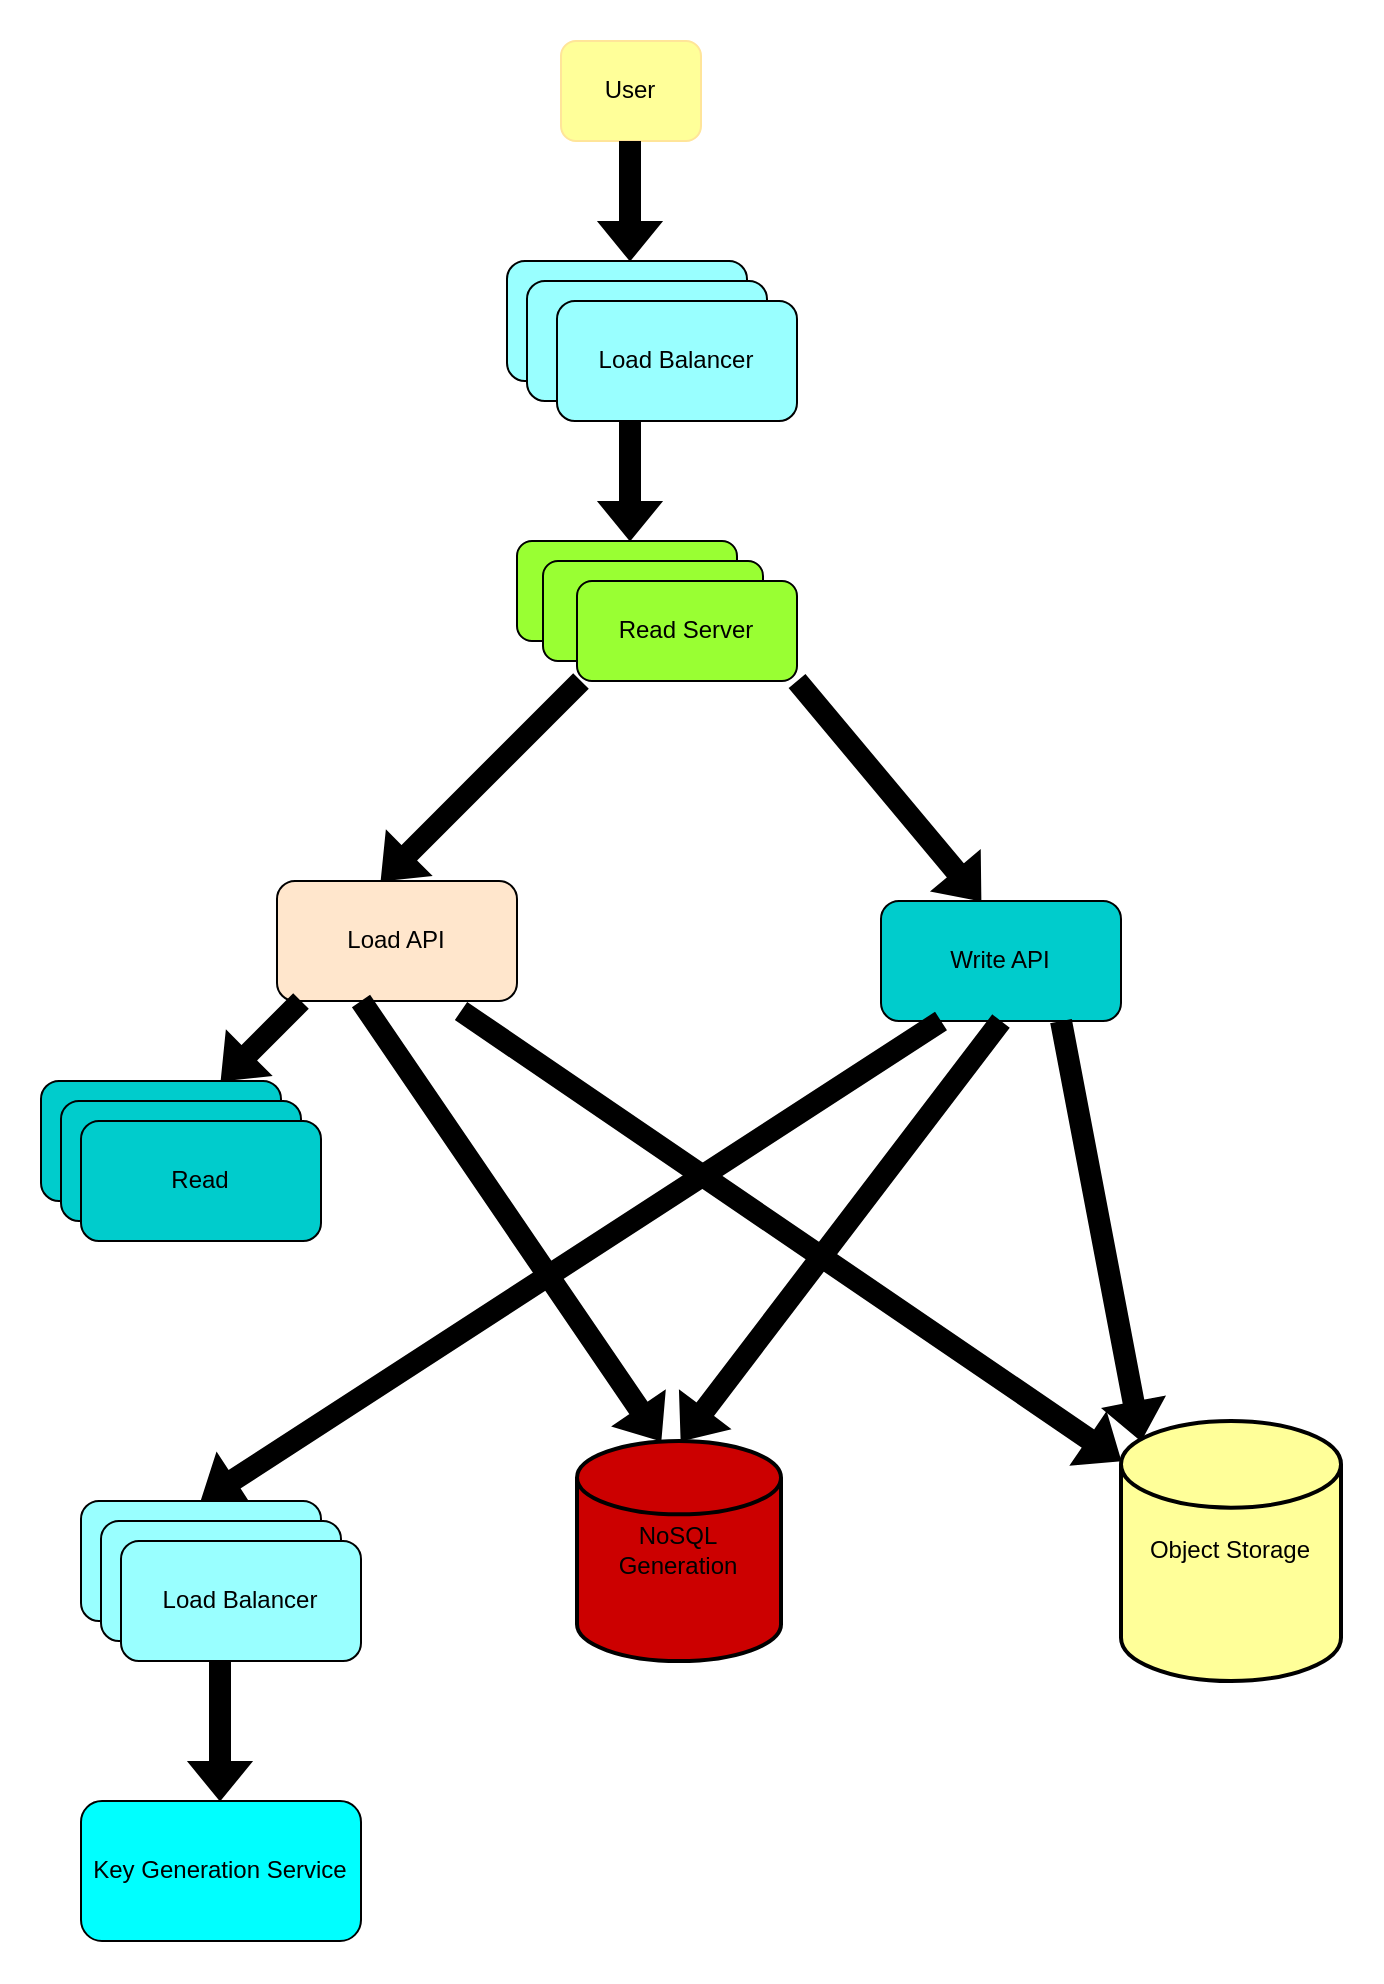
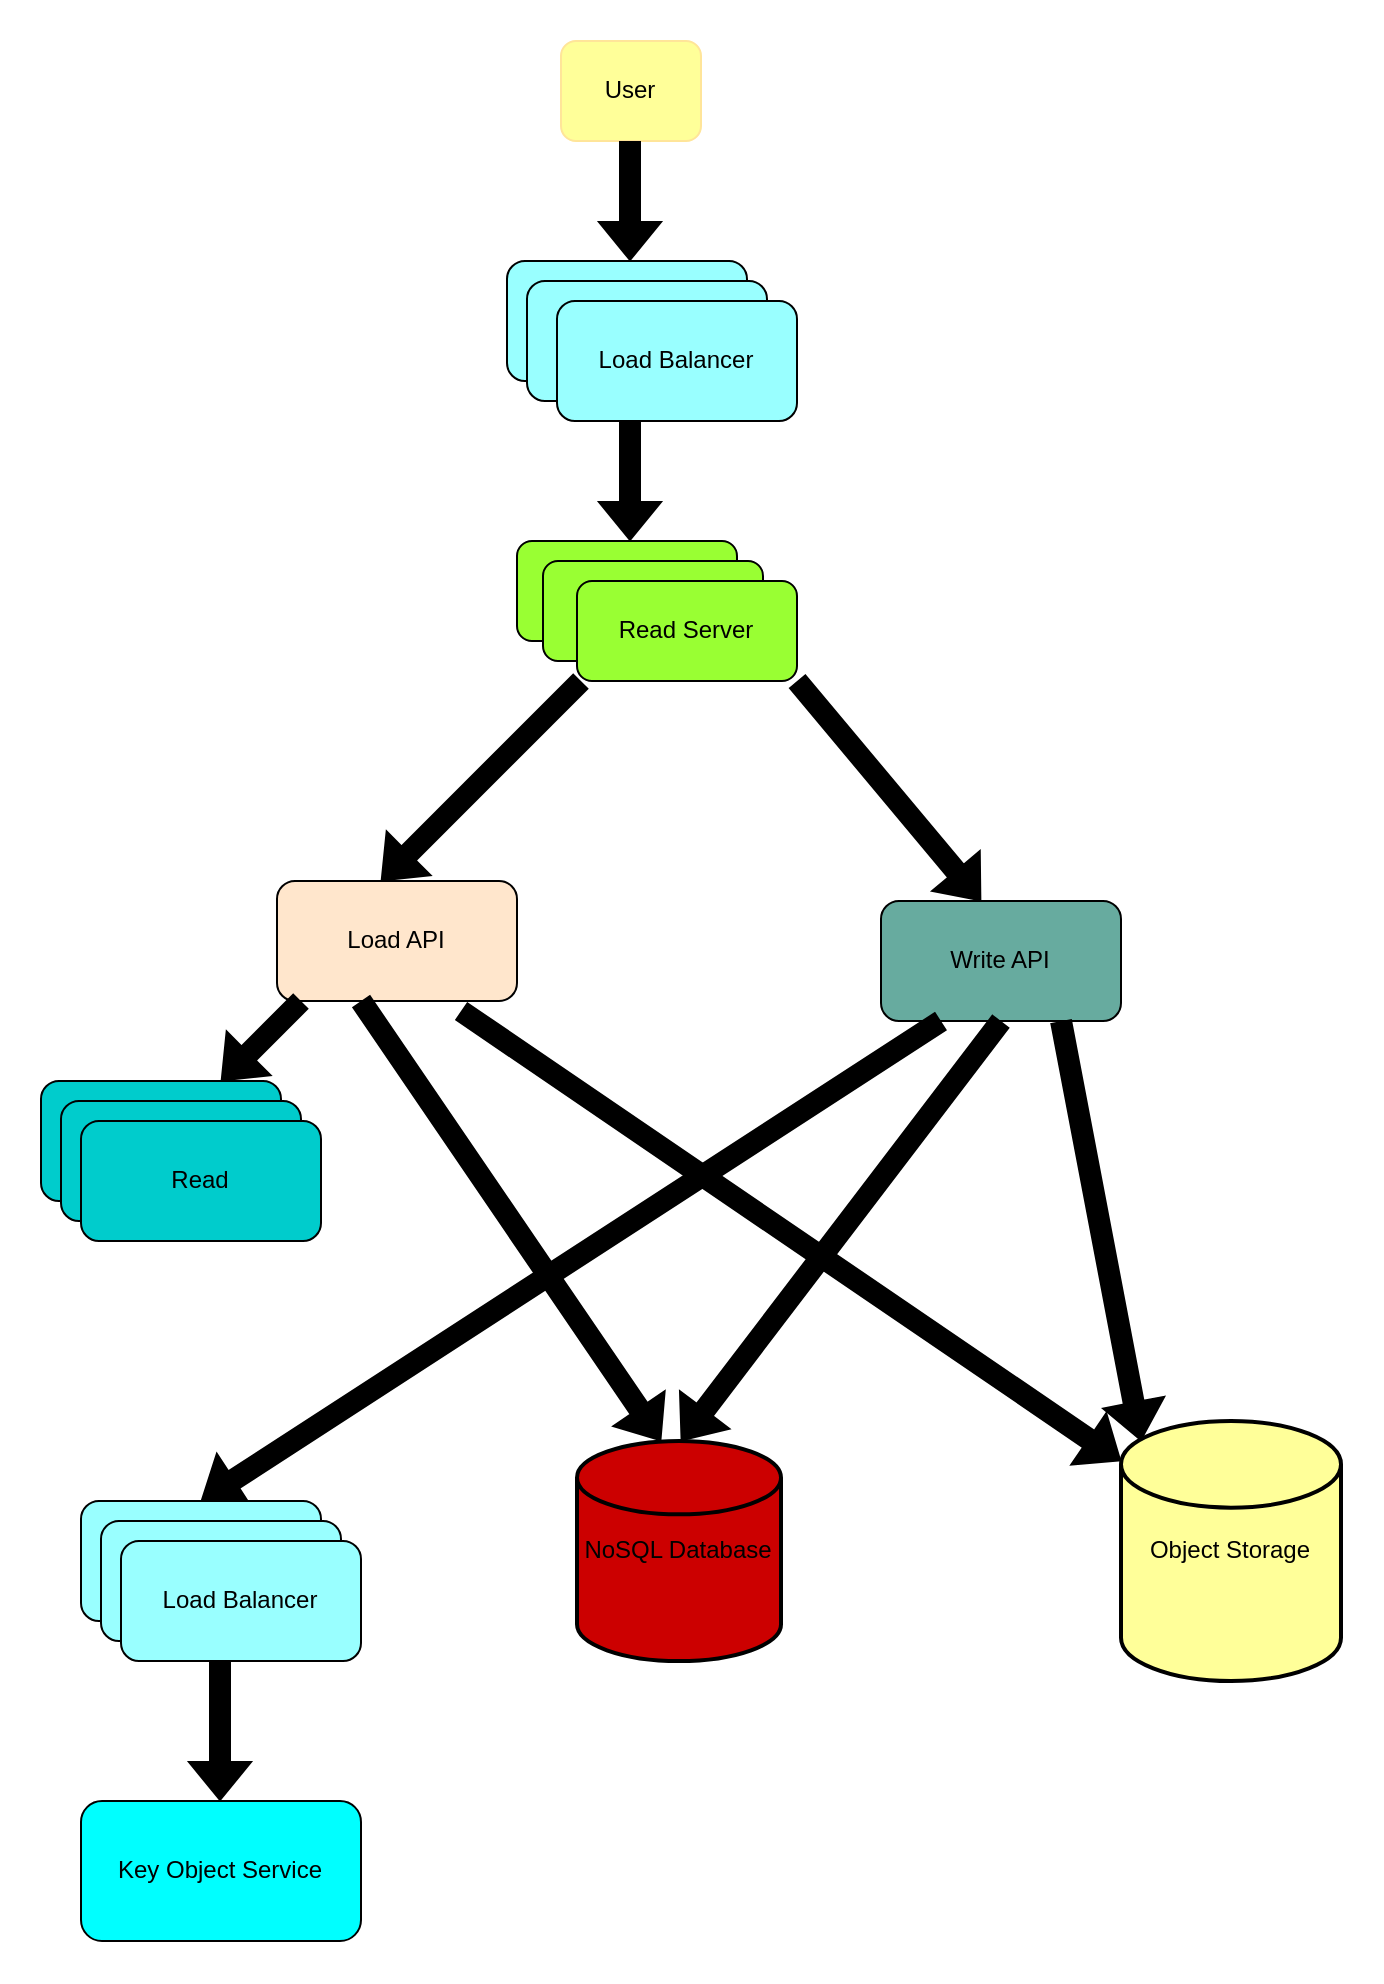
  <mxCell id="0" />
  <mxCell id="1" parent="0" />
  <mxCell id="2" value="User" style="rounded=1;whiteSpace=wrap;html=1;strokeColor=#FFE599;fillColor=#ffff99;" vertex="1" parent="1"><mxGeometry x="280" y="20" width="70" height="50" as="geometry" /></mxCell>
  <mxCell id="3" value="" style="shape=flexArrow;endArrow=classic;html=1;rounded=0;fillColor=#000000;" edge="1" parent="1"><mxGeometry width="50" height="50" relative="1" as="geometry"><mxPoint x="314.5" y="70" as="sourcePoint" /><mxPoint x="314.5" y="130" as="targetPoint" /></mxGeometry></mxCell>
  <mxCell id="4" value="" style="rounded=1;whiteSpace=wrap;html=1;fillColor=#99FFFF;" vertex="1" parent="1"><mxGeometry x="253" y="130" width="120" height="60" as="geometry" /></mxCell>
  <mxCell id="5" value="" style="rounded=1;whiteSpace=wrap;html=1;fillColor=#99FFFF;" vertex="1" parent="1"><mxGeometry x="263" y="140" width="120" height="60" as="geometry" /></mxCell>
  <mxCell id="6" value="Load Balancer" style="rounded=1;whiteSpace=wrap;html=1;fillColor=#99FFFF;" vertex="1" parent="1"><mxGeometry x="278" y="150" width="120" height="60" as="geometry" /></mxCell>
  <mxCell id="7" value="" style="shape=flexArrow;endArrow=classic;html=1;rounded=0;fillColor=#000000;" edge="1" parent="1"><mxGeometry width="50" height="50" relative="1" as="geometry"><mxPoint x="314.5" y="210" as="sourcePoint" /><mxPoint x="314.5" y="270" as="targetPoint" /></mxGeometry></mxCell>
  <mxCell id="8" value="" style="rounded=1;whiteSpace=wrap;html=1;fillColor=#99FF33;" vertex="1" parent="1"><mxGeometry x="258" y="270" width="110" height="50" as="geometry" /></mxCell>
  <mxCell id="9" value="" style="rounded=1;whiteSpace=wrap;html=1;fillColor=#99FF33;" vertex="1" parent="1"><mxGeometry x="271" y="280" width="110" height="50" as="geometry" /></mxCell>
  <mxCell id="10" value="Read Server" style="rounded=1;whiteSpace=wrap;html=1;fillColor=#99FF33;" vertex="1" parent="1"><mxGeometry x="288" y="290" width="110" height="50" as="geometry" /></mxCell>
  <mxCell id="11" value="" style="shape=flexArrow;endArrow=classic;html=1;rounded=0;fillColor=#000000;" edge="1" parent="1"><mxGeometry width="50" height="50" relative="1" as="geometry"><mxPoint x="290" y="340" as="sourcePoint" /><mxPoint x="190" y="440" as="targetPoint" /></mxGeometry></mxCell>
  <mxCell id="12" value="" style="shape=flexArrow;endArrow=classic;html=1;rounded=0;fillColor=#000000;" edge="1" parent="1"><mxGeometry width="50" height="50" relative="1" as="geometry"><mxPoint x="398" y="340" as="sourcePoint" /><mxPoint x="490" y="450" as="targetPoint" /></mxGeometry></mxCell>
  <mxCell id="13" value="Load API" style="rounded=1;whiteSpace=wrap;html=1;fillColor=#FFE6CC;" vertex="1" parent="1"><mxGeometry x="138" y="440" width="120" height="60" as="geometry" /></mxCell>
- <mxCell id="14" value="Write API" style="rounded=1;whiteSpace=wrap;html=1;fillColor=#00cccc;" vertex="1" parent="1"><mxGeometry x="440" y="450" width="120" height="60" as="geometry" /></mxCell>
+ <mxCell id="14" value="Write API" style="rounded=1;whiteSpace=wrap;html=1;fillColor=#67AB9F;" vertex="1" parent="1"><mxGeometry x="440" y="450" width="120" height="60" as="geometry" /></mxCell>
  <mxCell id="15" value="" style="shape=flexArrow;endArrow=classic;html=1;rounded=0;fillColor=#000000;" edge="1" parent="1" target="16"><mxGeometry width="50" height="50" relative="1" as="geometry"><mxPoint x="150" y="500" as="sourcePoint" /><mxPoint x="110" y="540" as="targetPoint" /></mxGeometry></mxCell>
  <mxCell id="16" value="" style="rounded=1;whiteSpace=wrap;html=1;fillColor=#00CCCC;" vertex="1" parent="1"><mxGeometry x="20" y="540" width="120" height="60" as="geometry" /></mxCell>
  <mxCell id="17" value="" style="rounded=1;whiteSpace=wrap;html=1;fillColor=#00CCCC;" vertex="1" parent="1"><mxGeometry x="30" y="550" width="120" height="60" as="geometry" /></mxCell>
  <mxCell id="18" value="Read" style="rounded=1;whiteSpace=wrap;html=1;fillColor=#00CCCC;" vertex="1" parent="1"><mxGeometry x="40" y="560" width="120" height="60" as="geometry" /></mxCell>
  <mxCell id="19" value="" style="shape=flexArrow;endArrow=classic;html=1;rounded=0;fillColor=#000000;" edge="1" parent="1"><mxGeometry width="50" height="50" relative="1" as="geometry"><mxPoint x="180" y="500" as="sourcePoint" /><mxPoint x="330" y="720" as="targetPoint" /></mxGeometry></mxCell>
  <mxCell id="20" value="" style="shape=flexArrow;endArrow=classic;html=1;rounded=0;fillColor=#000000;" edge="1" parent="1"><mxGeometry width="50" height="50" relative="1" as="geometry"><mxPoint x="230" y="505" as="sourcePoint" /><mxPoint x="560" y="730" as="targetPoint" /></mxGeometry></mxCell>
  <mxCell id="21" value="" style="shape=flexArrow;endArrow=classic;html=1;rounded=0;fillColor=#000000;" edge="1" parent="1"><mxGeometry width="50" height="50" relative="1" as="geometry"><mxPoint x="470" y="510" as="sourcePoint" /><mxPoint x="100" y="750" as="targetPoint" /></mxGeometry></mxCell>
  <mxCell id="22" value="" style="shape=flexArrow;endArrow=classic;html=1;rounded=0;exitX=0.5;exitY=1;exitDx=0;exitDy=0;fillColor=#000000;" edge="1" parent="1" source="14"><mxGeometry width="50" height="50" relative="1" as="geometry"><mxPoint x="500" y="600" as="sourcePoint" /><mxPoint x="340" y="720" as="targetPoint" /></mxGeometry></mxCell>
  <mxCell id="23" value="" style="shape=flexArrow;endArrow=classic;html=1;rounded=0;exitX=0.75;exitY=1;exitDx=0;exitDy=0;fillColor=#000000;" edge="1" parent="1" source="14"><mxGeometry width="50" height="50" relative="1" as="geometry"><mxPoint x="530" y="560" as="sourcePoint" /><mxPoint x="570" y="720" as="targetPoint" /></mxGeometry></mxCell>
- <mxCell id="24" value="NoSQL Generation" style="strokeWidth=2;html=1;shape=mxgraph.flowchart.database;whiteSpace=wrap;fillColor=#CC0000;" vertex="1" parent="1"><mxGeometry x="288" y="720" width="102" height="110" as="geometry" /></mxCell>
+ <mxCell id="24" value="NoSQL Database" style="strokeWidth=2;html=1;shape=mxgraph.flowchart.database;whiteSpace=wrap;fillColor=#CC0000;" vertex="1" parent="1"><mxGeometry x="288" y="720" width="102" height="110" as="geometry" /></mxCell>
  <mxCell id="25" value="Object Storage" style="strokeWidth=2;html=1;shape=mxgraph.flowchart.database;whiteSpace=wrap;fillColor=#FFFF99;" vertex="1" parent="1"><mxGeometry x="560" y="710" width="110" height="130" as="geometry" /></mxCell>
  <mxCell id="26" value="" style="rounded=1;whiteSpace=wrap;html=1;fillColor=#99FFFF;" vertex="1" parent="1"><mxGeometry x="40" y="750" width="120" height="60" as="geometry" /></mxCell>
  <mxCell id="27" value="" style="rounded=1;whiteSpace=wrap;html=1;fillColor=#99FFFF;" vertex="1" parent="1"><mxGeometry x="50" y="760" width="120" height="60" as="geometry" /></mxCell>
  <mxCell id="28" value="Load Balancer" style="rounded=1;whiteSpace=wrap;html=1;fillColor=#99FFFF;" vertex="1" parent="1"><mxGeometry x="60" y="770" width="120" height="60" as="geometry" /></mxCell>
  <mxCell id="29" value="" style="shape=flexArrow;endArrow=classic;html=1;rounded=0;fillColor=#000000;" edge="1" parent="1"><mxGeometry width="50" height="50" relative="1" as="geometry"><mxPoint x="109.5" y="830" as="sourcePoint" /><mxPoint x="109.5" y="900" as="targetPoint" /></mxGeometry></mxCell>
- <mxCell id="30" value="Key Generation Service" style="rounded=1;whiteSpace=wrap;html=1;fillColor=#00FFFF;" vertex="1" parent="1"><mxGeometry x="40" y="900" width="140" height="70" as="geometry" /></mxCell>
+ <mxCell id="30" value="Key Object Service" style="rounded=1;whiteSpace=wrap;html=1;fillColor=#00FFFF;" vertex="1" parent="1"><mxGeometry x="40" y="900" width="140" height="70" as="geometry" /></mxCell>
